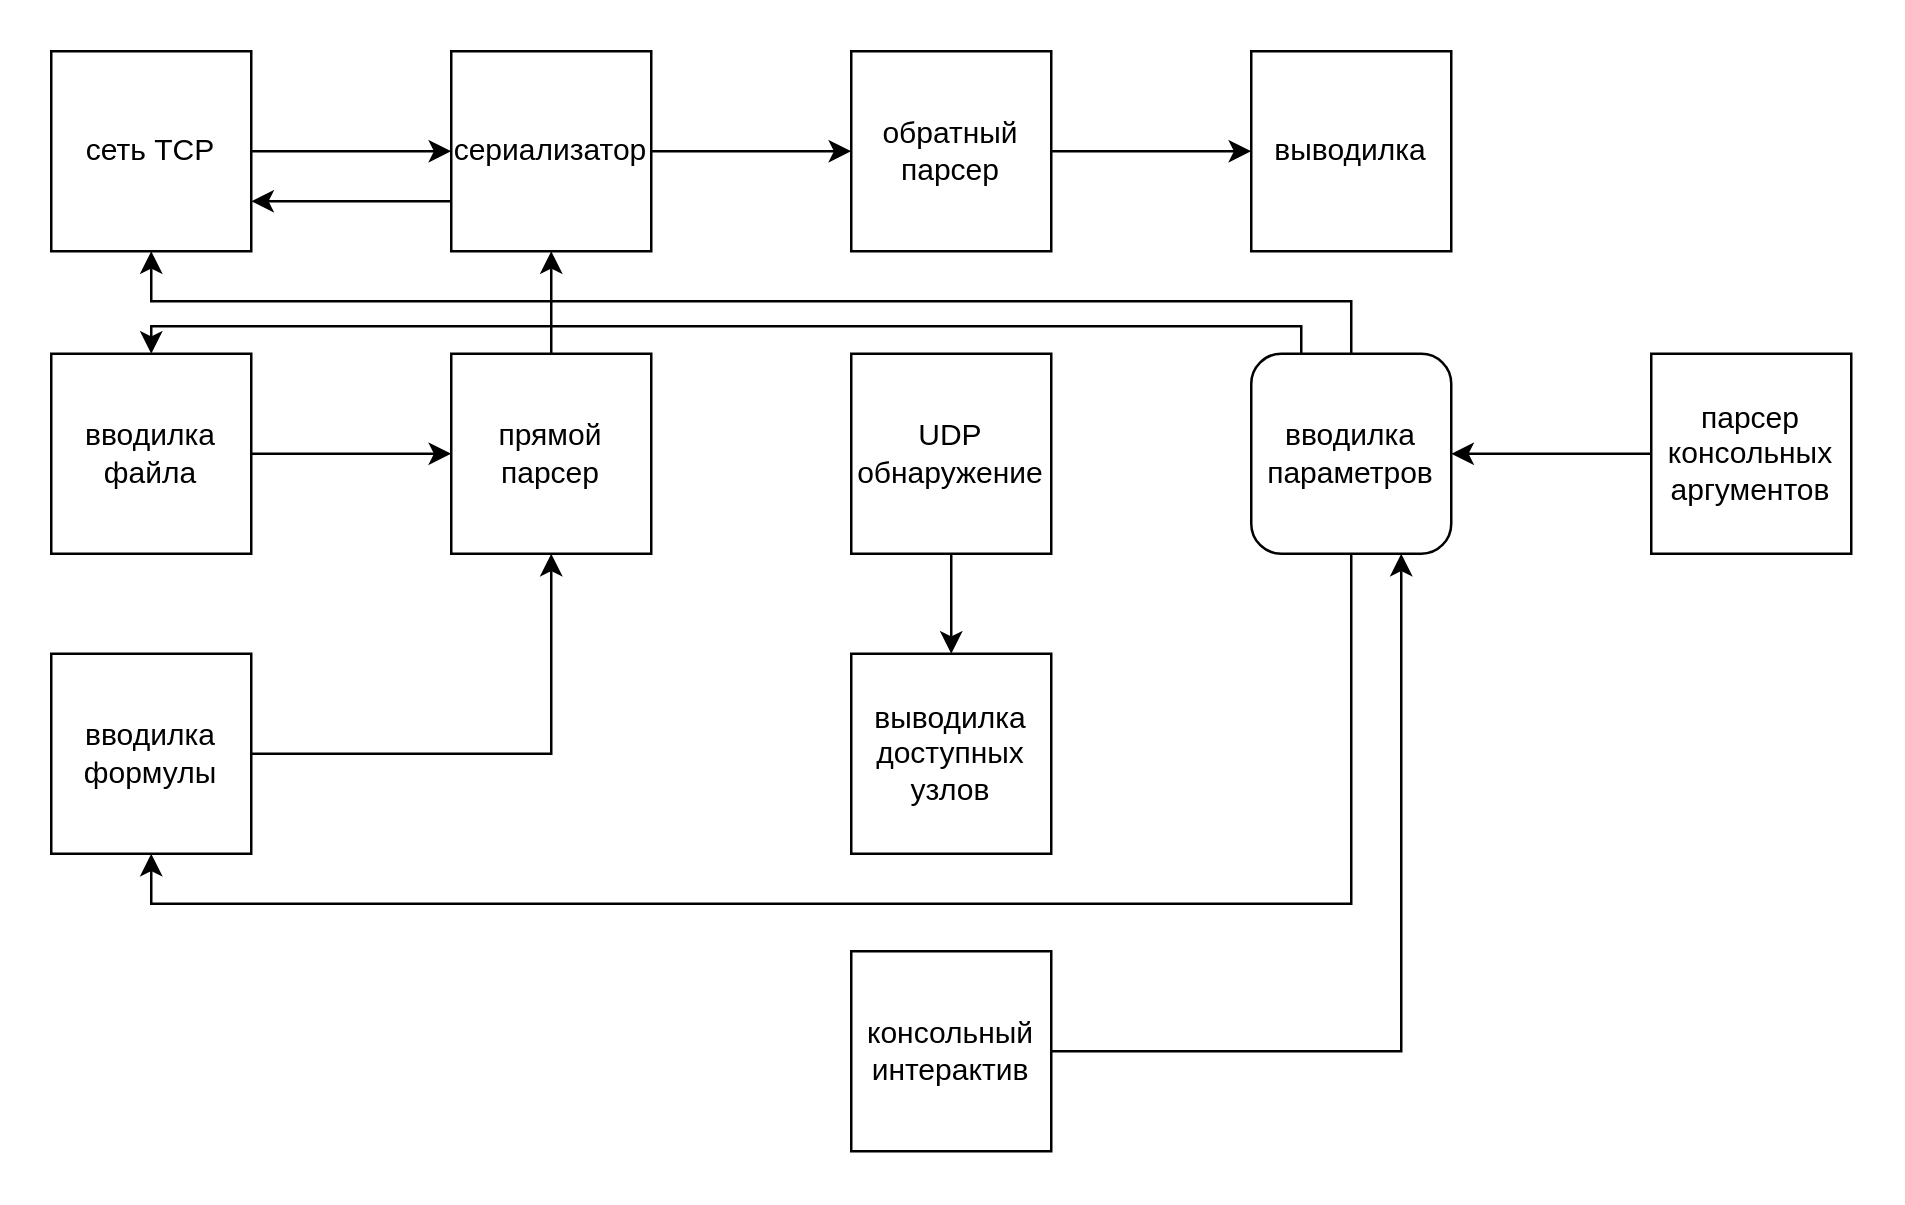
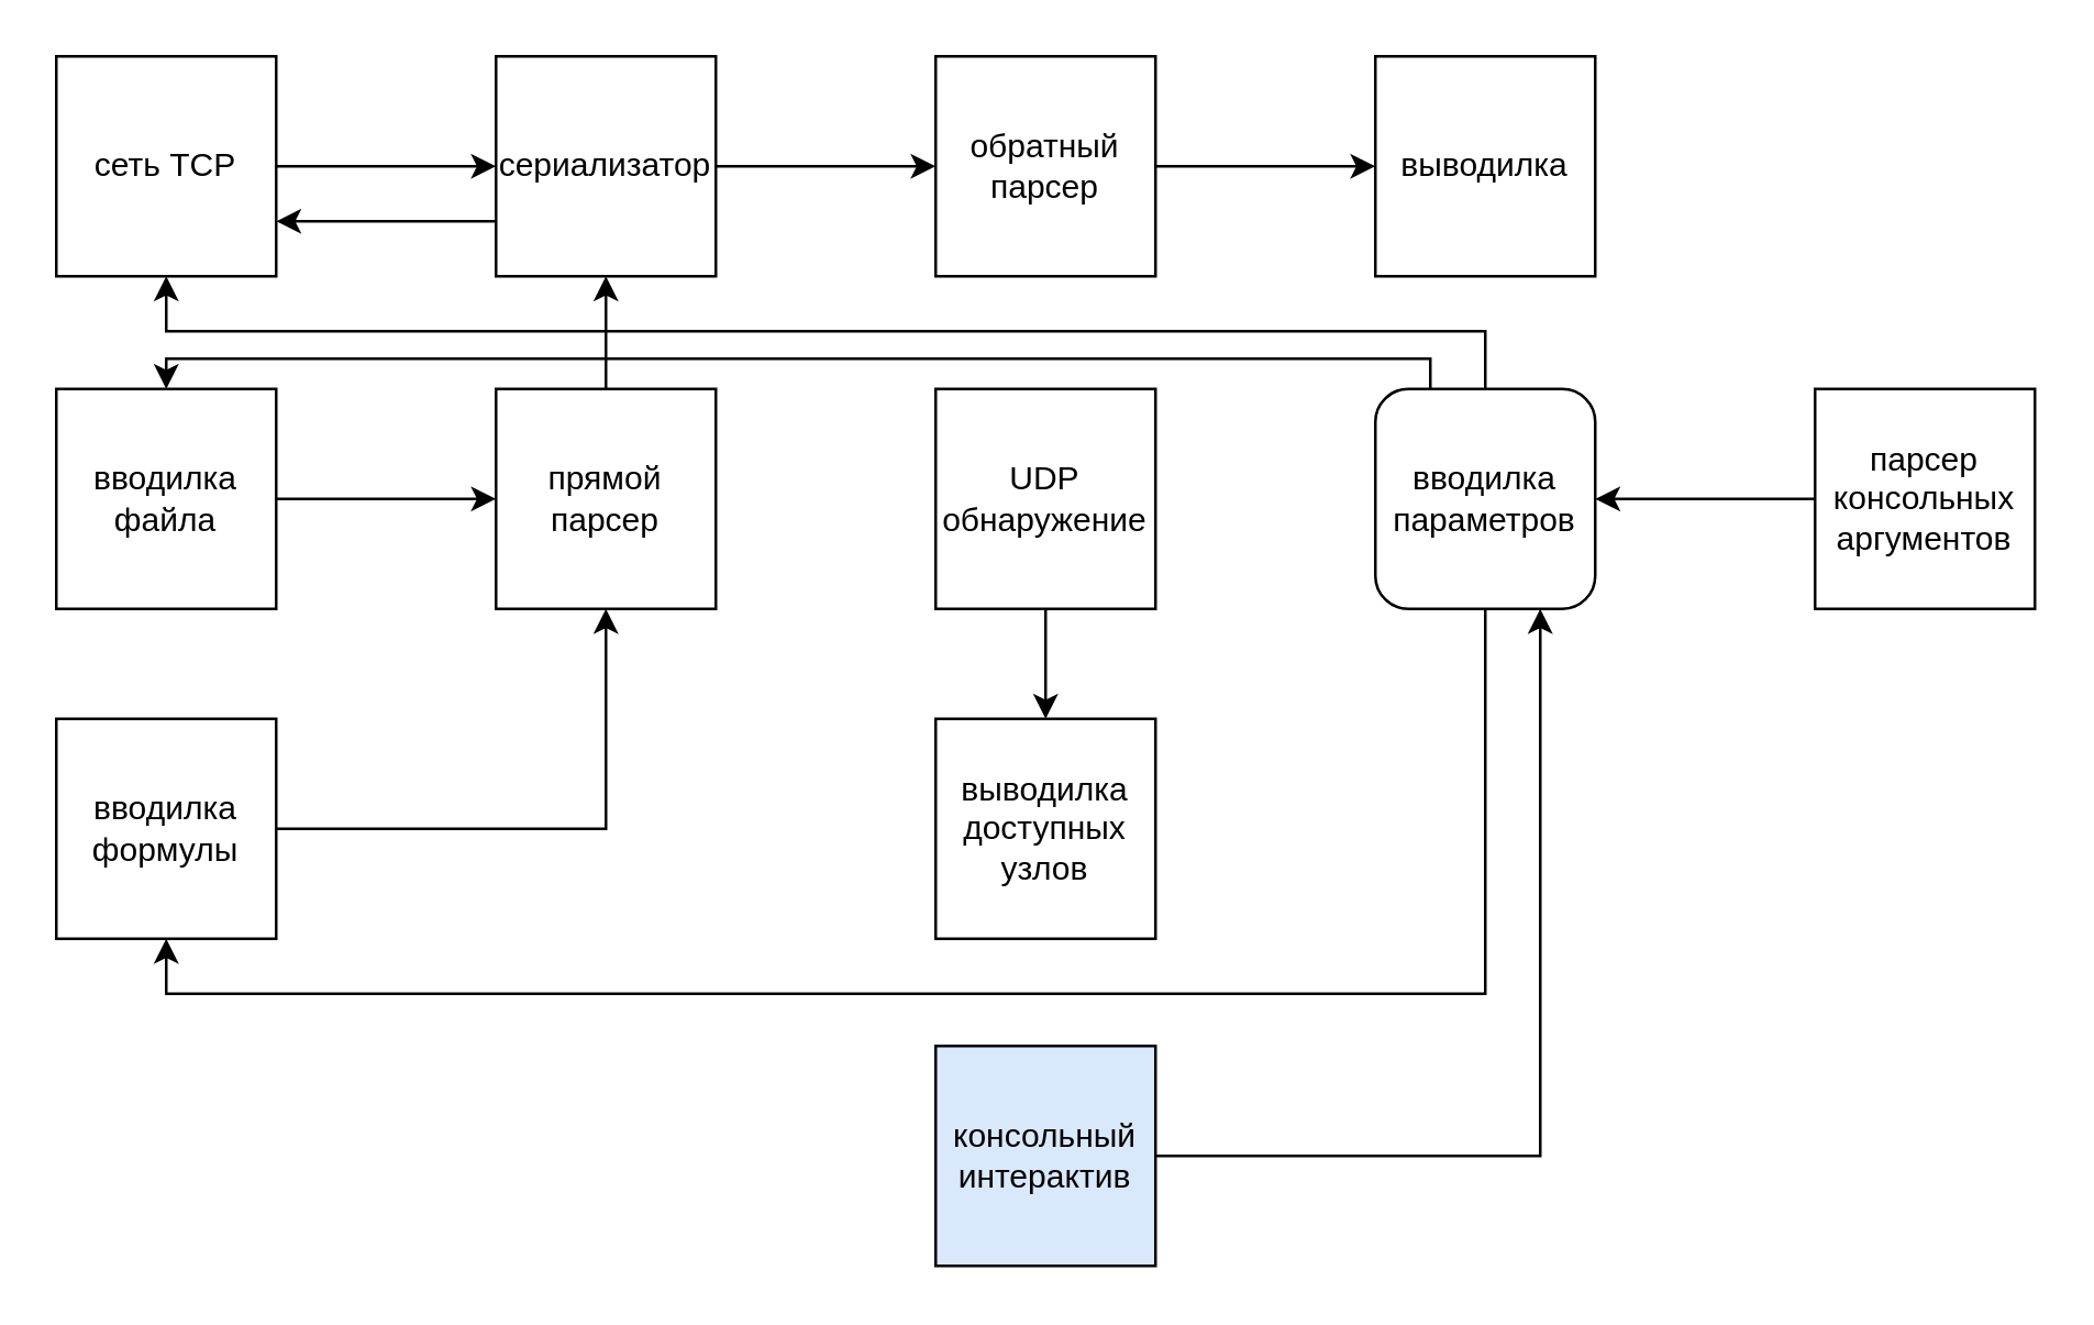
  <mxCell id="0" />
  <mxCell id="1" parent="0" />
  <mxCell id="2" value="" style="edgeStyle=orthogonalEdgeStyle;rounded=0;orthogonalLoop=1;jettySize=auto;html=1;" edge="1" parent="1" source="3" target="14"><mxGeometry relative="1" as="geometry" /></mxCell>
  <mxCell id="3" value="сеть TCP" style="whiteSpace=wrap;html=1;aspect=fixed;" vertex="1" parent="1"><mxGeometry x="20" y="20" width="80" height="80" as="geometry" /></mxCell>
  <mxCell id="4" style="edgeStyle=orthogonalEdgeStyle;rounded=0;orthogonalLoop=1;jettySize=auto;html=1;exitX=1;exitY=0.5;exitDx=0;exitDy=0;entryX=0.5;entryY=1;entryDx=0;entryDy=0;" edge="1" parent="1" source="5" target="19"><mxGeometry relative="1" as="geometry" /></mxCell>
  <mxCell id="5" value="&lt;div&gt;вводилка&lt;/div&gt;&lt;div&gt;формулы&lt;br&gt;&lt;/div&gt;" style="whiteSpace=wrap;html=1;aspect=fixed;" vertex="1" parent="1"><mxGeometry x="20" y="261" width="80" height="80" as="geometry" /></mxCell>
  <mxCell id="6" style="edgeStyle=orthogonalEdgeStyle;rounded=0;orthogonalLoop=1;jettySize=auto;html=1;exitX=0.25;exitY=0;exitDx=0;exitDy=0;entryX=0.5;entryY=0;entryDx=0;entryDy=0;" edge="1" parent="1" source="9" target="11"><mxGeometry relative="1" as="geometry"><Array as="points"><mxPoint x="520" y="130" /><mxPoint x="60" y="130" /></Array></mxGeometry></mxCell>
  <mxCell id="7" style="edgeStyle=orthogonalEdgeStyle;rounded=0;orthogonalLoop=1;jettySize=auto;html=1;exitX=0.5;exitY=1;exitDx=0;exitDy=0;entryX=0.5;entryY=1;entryDx=0;entryDy=0;" edge="1" parent="1" source="9" target="5"><mxGeometry relative="1" as="geometry" /></mxCell>
  <mxCell id="8" style="edgeStyle=orthogonalEdgeStyle;rounded=0;orthogonalLoop=1;jettySize=auto;html=1;exitX=0.5;exitY=0;exitDx=0;exitDy=0;entryX=0.5;entryY=1;entryDx=0;entryDy=0;" edge="1" parent="1" source="9" target="3"><mxGeometry relative="1" as="geometry"><Array as="points"><mxPoint x="540" y="120" /><mxPoint x="60" y="120" /></Array></mxGeometry></mxCell>
  <mxCell id="9" value="&lt;div&gt;вводилка&lt;/div&gt;&lt;div&gt;параметров&lt;br&gt;&lt;/div&gt;" style="whiteSpace=wrap;html=1;aspect=fixed;rounded=1;" vertex="1" parent="1"><mxGeometry x="500" y="141" width="80" height="80" as="geometry" /></mxCell>
  <mxCell id="10" value="" style="edgeStyle=orthogonalEdgeStyle;rounded=0;orthogonalLoop=1;jettySize=auto;html=1;" edge="1" parent="1" source="11" target="19"><mxGeometry relative="1" as="geometry" /></mxCell>
  <mxCell id="11" value="&lt;div&gt;вводилка&lt;/div&gt;&lt;div&gt;файла&lt;br&gt;&lt;/div&gt;" style="whiteSpace=wrap;html=1;aspect=fixed;" vertex="1" parent="1"><mxGeometry x="20" y="141" width="80" height="80" as="geometry" /></mxCell>
  <mxCell id="12" value="" style="edgeStyle=orthogonalEdgeStyle;rounded=0;orthogonalLoop=1;jettySize=auto;html=1;" edge="1" parent="1" source="14" target="16"><mxGeometry relative="1" as="geometry" /></mxCell>
  <mxCell id="13" style="edgeStyle=orthogonalEdgeStyle;rounded=0;orthogonalLoop=1;jettySize=auto;html=1;exitX=0;exitY=0.75;exitDx=0;exitDy=0;entryX=1;entryY=0.75;entryDx=0;entryDy=0;" edge="1" parent="1" source="14" target="3"><mxGeometry relative="1" as="geometry" /></mxCell>
  <mxCell id="14" value="сериализатор" style="whiteSpace=wrap;html=1;aspect=fixed;" vertex="1" parent="1"><mxGeometry x="180" y="20" width="80" height="80" as="geometry" /></mxCell>
  <mxCell id="15" value="" style="edgeStyle=orthogonalEdgeStyle;rounded=0;orthogonalLoop=1;jettySize=auto;html=1;" edge="1" parent="1" source="16" target="17"><mxGeometry relative="1" as="geometry" /></mxCell>
  <mxCell id="16" value="&lt;div&gt;обратный&lt;/div&gt;&lt;div&gt;парсер&lt;/div&gt;" style="whiteSpace=wrap;html=1;aspect=fixed;" vertex="1" parent="1"><mxGeometry x="340" y="20" width="80" height="80" as="geometry" /></mxCell>
  <mxCell id="17" value="выводилка" style="whiteSpace=wrap;html=1;aspect=fixed;" vertex="1" parent="1"><mxGeometry x="500" y="20" width="80" height="80" as="geometry" /></mxCell>
  <mxCell id="18" value="" style="edgeStyle=orthogonalEdgeStyle;rounded=0;orthogonalLoop=1;jettySize=auto;html=1;entryX=0.5;entryY=1;entryDx=0;entryDy=0;" edge="1" parent="1" source="19" target="14"><mxGeometry relative="1" as="geometry"><mxPoint x="220" y="180" as="targetPoint" /></mxGeometry></mxCell>
  <mxCell id="19" value="прямой парсер" style="whiteSpace=wrap;html=1;aspect=fixed;" vertex="1" parent="1"><mxGeometry x="180" y="141" width="80" height="80" as="geometry" /></mxCell>
  <mxCell id="20" value="" style="edgeStyle=orthogonalEdgeStyle;rounded=0;orthogonalLoop=1;jettySize=auto;html=1;" edge="1" parent="1" source="21" target="22"><mxGeometry relative="1" as="geometry" /></mxCell>
  <mxCell id="21" value="&lt;div&gt;UDP &lt;br&gt;&lt;/div&gt;&lt;div&gt;обнаружение&lt;br&gt;&lt;/div&gt;" style="whiteSpace=wrap;html=1;aspect=fixed;" vertex="1" parent="1"><mxGeometry x="340" y="141" width="80" height="80" as="geometry" /></mxCell>
  <mxCell id="22" value="&lt;div&gt;выводилка&lt;/div&gt;&lt;div&gt;доступных узлов&lt;br&gt;&lt;/div&gt;" style="whiteSpace=wrap;html=1;aspect=fixed;" vertex="1" parent="1"><mxGeometry x="340" y="261" width="80" height="80" as="geometry" /></mxCell>
  <mxCell id="23" style="edgeStyle=orthogonalEdgeStyle;rounded=0;orthogonalLoop=1;jettySize=auto;html=1;exitX=1;exitY=0.5;exitDx=0;exitDy=0;entryX=0.75;entryY=1;entryDx=0;entryDy=0;" edge="1" parent="1" source="24" target="9"><mxGeometry relative="1" as="geometry" /></mxCell>
- <mxCell id="24" value="консольный интерактив" style="whiteSpace=wrap;html=1;aspect=fixed;" vertex="1" parent="1"><mxGeometry x="340" y="380" width="80" height="80" as="geometry" /></mxCell>
+ <mxCell id="24" value="консольный интерактив" style="whiteSpace=wrap;html=1;aspect=fixed;fillColor=#dae8fc;" vertex="1" parent="1"><mxGeometry x="340" y="380" width="80" height="80" as="geometry" /></mxCell>
  <mxCell id="25" style="edgeStyle=orthogonalEdgeStyle;rounded=0;orthogonalLoop=1;jettySize=auto;html=1;entryX=1;entryY=0.5;entryDx=0;entryDy=0;" edge="1" parent="1" source="26" target="9"><mxGeometry relative="1" as="geometry" /></mxCell>
  <mxCell id="26" value="парсер консольных аргументов" style="whiteSpace=wrap;html=1;aspect=fixed;" vertex="1" parent="1"><mxGeometry x="660" y="141" width="80" height="80" as="geometry" /></mxCell>
